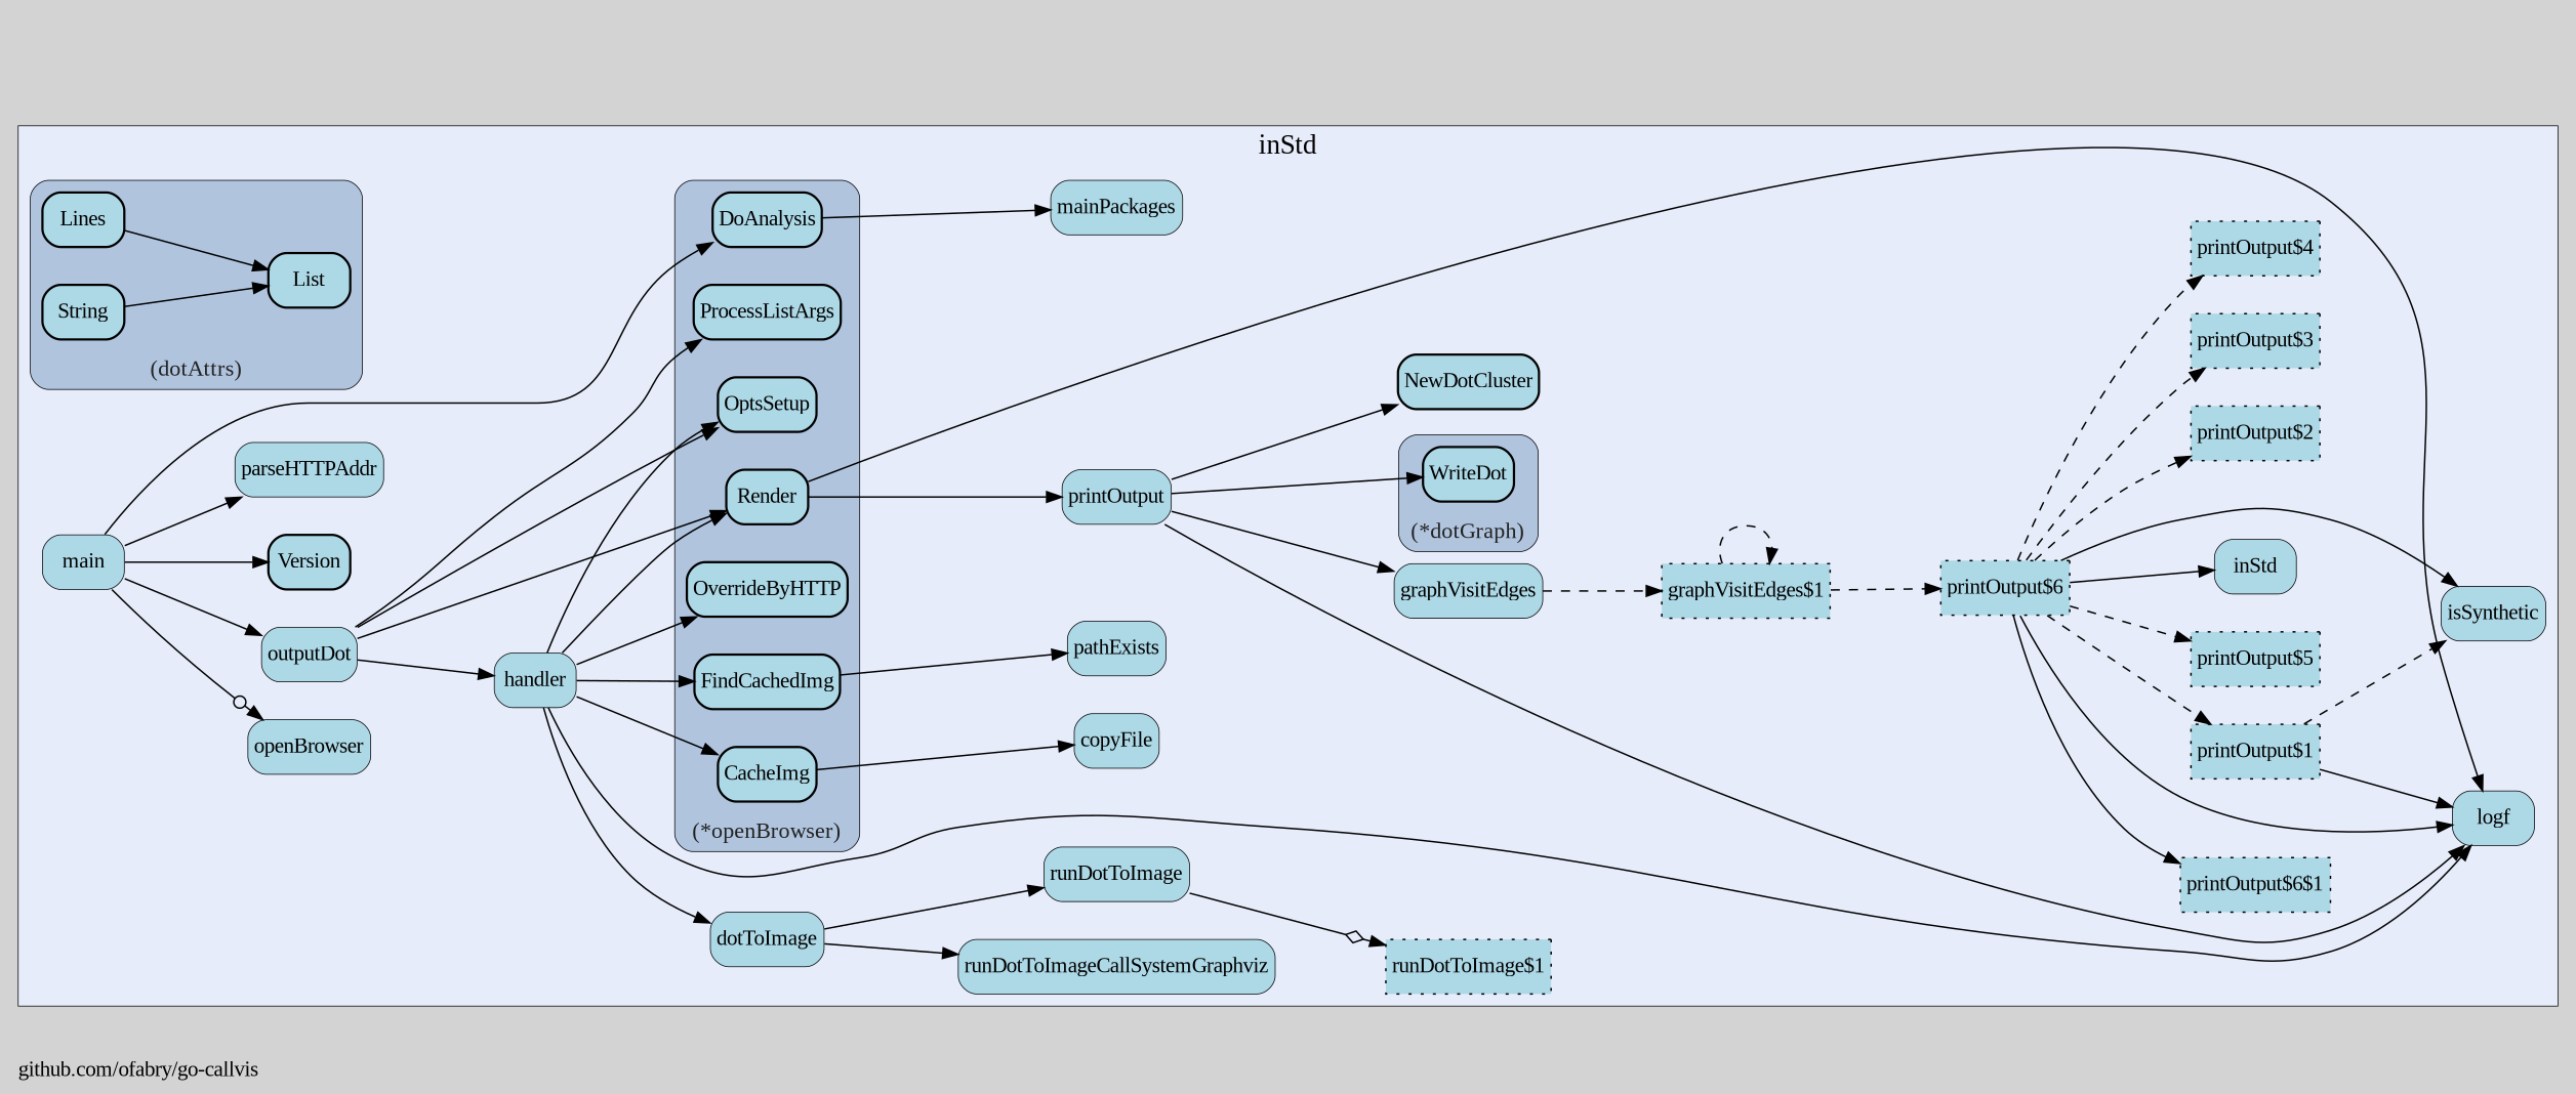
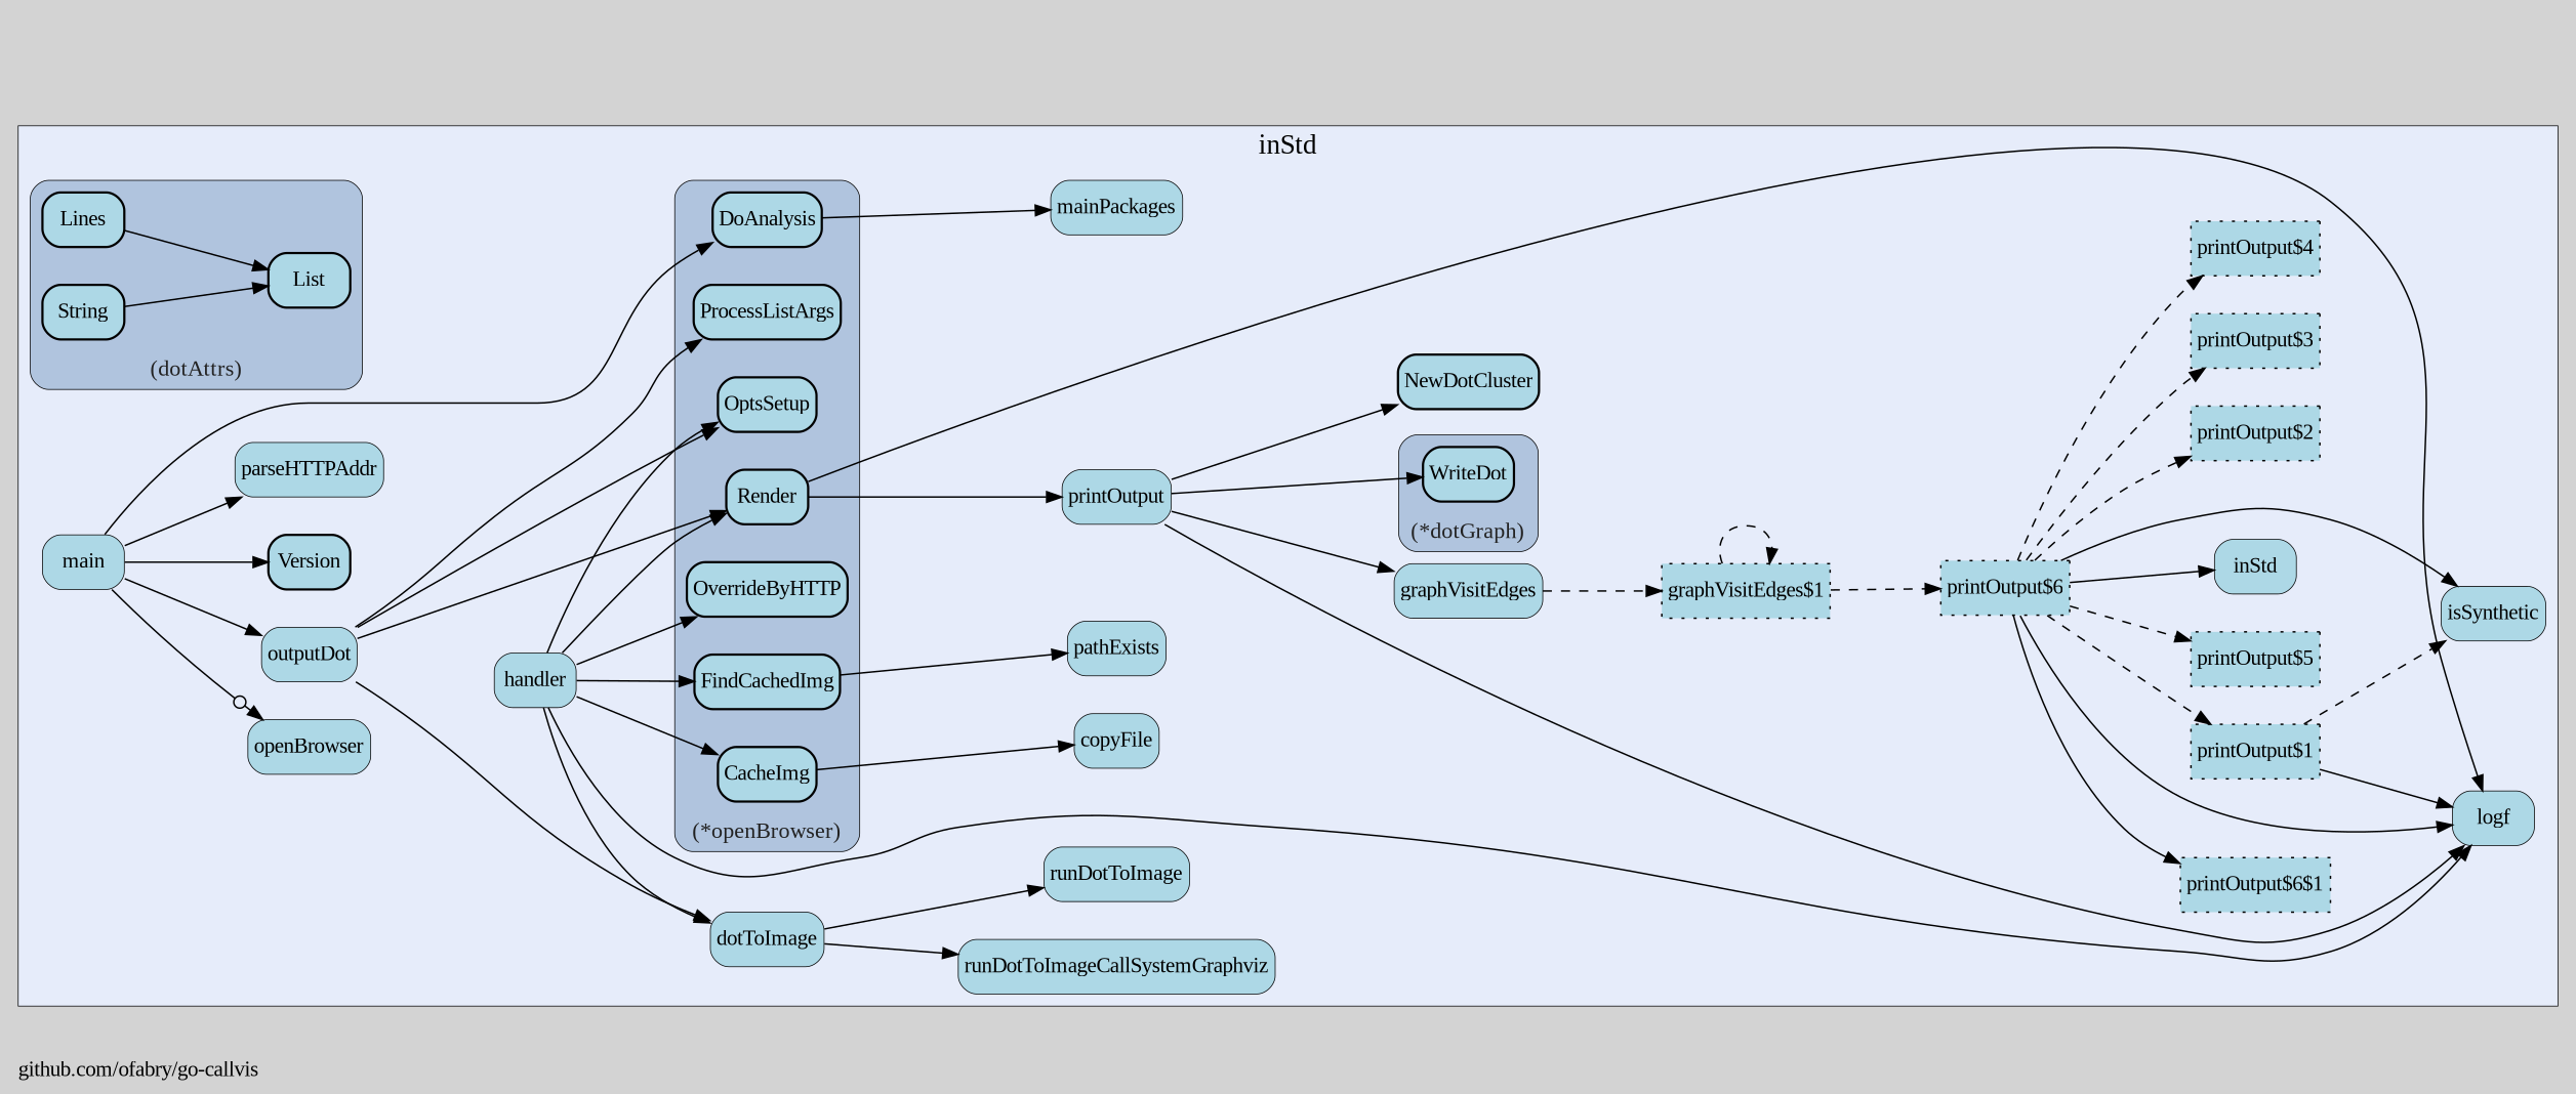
  digraph {
    bgcolor=lightgray
    fontname="Liberation Serif"
    fontsize=14
    label="github.com/ofabry/go-callvis"
    labeljust=l
    nodesep=0.35
    penwidth=0.5
    rankdir=LR
    style=solid
    node [fillcolor=lightblue fontname="Liberation Serif" margin="0.05,0.0" penwidth=0.5 shape=box style="filled,rounded"]
    edge [fontname="Liberation Serif" minlen=2]
    n1 [label=WriteDot penwidth=1.5]
    n2 [label=CacheImg penwidth=1.5]
    n3 [label=DoAnalysis penwidth=1.5]
    n4 [label=FindCachedImg penwidth=1.5]
    n5 [label=Render penwidth=1.5]
    n6 [label=OptsSetup penwidth=1.5]
    n7 [label=OverrideByHTTP penwidth=1.5]
    n8 [label=ProcessListArgs penwidth=1.5]
    n9 [label=String penwidth=1.5]
    n10 [label=List penwidth=1.5]
    n11 [label=Lines penwidth=1.5]
    n12 [label=copyFile]
    n13 [label=mainPackages]
    n14 [label=pathExists]
    n15 [label=printOutput]
    n16 [label=NewDotCluster penwidth=1.5]
    n17 [label=logf]
    n18 [label="graphVisitEdges$1" penwidth=1.0 style="dotted,filled"]
    n19 [label="printOutput$6" penwidth=1.0 style="dotted,filled"]
    n20 [label=isSynthetic]
    n21 [label="printOutput$1" penwidth=1.0 style="dotted,filled"]
    n22 [label="printOutput$5" penwidth=1.0 style="dotted,filled"]
    n23 [label=inStd]
    n24 [label="printOutput$2" penwidth=1.0 style="dotted,filled"]
    n25 [label="printOutput$3" penwidth=1.0 style="dotted,filled"]
    n26 [label="printOutput$4" penwidth=1.0 style="dotted,filled"]
    n27 [label="printOutput$6$1" penwidth=1.0 style="dotted,filled"]
    n28 [label=graphVisitEdges]
    n29 [label=handler]
    n30 [label=dotToImage]
    n31 [label=runDotToImageCallSystemGraphviz]
    n32 [label=runDotToImage]
-   n33 [label="runDotToImage$1" penwidth=1.0 style="dotted,filled"]
    n34 [label=main]
    n35 [label=Version penwidth=1.5]
    n36 [label=parseHTTPAddr]
    n37 [label=outputDot]
    n38 [label=openBrowser]
    subgraph cluster_1 {
      bgcolor="#e6ecfa"
      fontsize=18
      label=inStd
      labeljust=c
      labelloc=t
      n12
      n13
      n14
      n15
      n16
      n17
      n18
      n19
      n20
      n21
      n22
      n23
      n24
      n25
      n26
      n27
      n28
      n29
      n30
      n31
      n32
-     n33
      n34
      n35
      n36
      n37
      n38
      subgraph cluster_2 {
        bgcolor="#e6ecfa"
        fillcolor=lightsteelblue
        fontcolor="#222222"
        fontsize=15
        label="(*dotGraph)"
        labeljust=c
        labelloc=b
        style="rounded,filled"
        n1
      }
      subgraph cluster_3 {
        bgcolor="#e6ecfa"
        fillcolor=lightsteelblue
        fontcolor="#222222"
        fontsize=15
        label="(*openBrowser)"
        labeljust=c
        labelloc=b
        style="rounded,filled"
        n2
        n3
        n4
        n5
        n6
        n7
        n8
      }
      subgraph cluster_4 {
        bgcolor="#e6ecfa"
        fillcolor=lightsteelblue
        fontcolor="#222222"
        fontsize=15
        label="(dotAttrs)"
        labeljust=c
        labelloc=b
        style="rounded,filled"
        n9
        n10
        n11
      }
    }
    n2 -> n12
    n3 -> n13
    n4 -> n14
    n5 -> n15
    n5 -> n17
    n9 -> n10
    n11 -> n10
    n15 -> n1
    n15 -> n16
    n15 -> n17
    n15 -> n28
    n18 -> n18 [style=dashed]
    n18 -> n19 [style=dashed]
    n19 -> n17
    n19 -> n20
    n19 -> n21 [style=dashed]
    n19 -> n22 [style=dashed]
    n19 -> n23
    n19 -> n24 [style=dashed]
    n19 -> n25 [style=dashed]
    n19 -> n26 [style=dashed]
    n19 -> n27
    n21 -> n17
    n21 -> n20 [style=dashed]
    n28 -> n18 [style=dashed]
    n29 -> n2
    n29 -> n4
    n29 -> n5
    n29 -> n6
    n29 -> n7
    n29 -> n17
    n29 -> n30
    n30 -> n31
    n30 -> n32
-   n32 -> n33 [arrowhead=normalnoneodiamond]
    n34 -> n3
    n34 -> n35
    n34 -> n36
    n34 -> n37
    n34 -> n38 [arrowhead=normalnoneodot]
    n37 -> n5
    n37 -> n6
    n37 -> n8
-   n37 -> n29
+   n37 -> n30
  }
